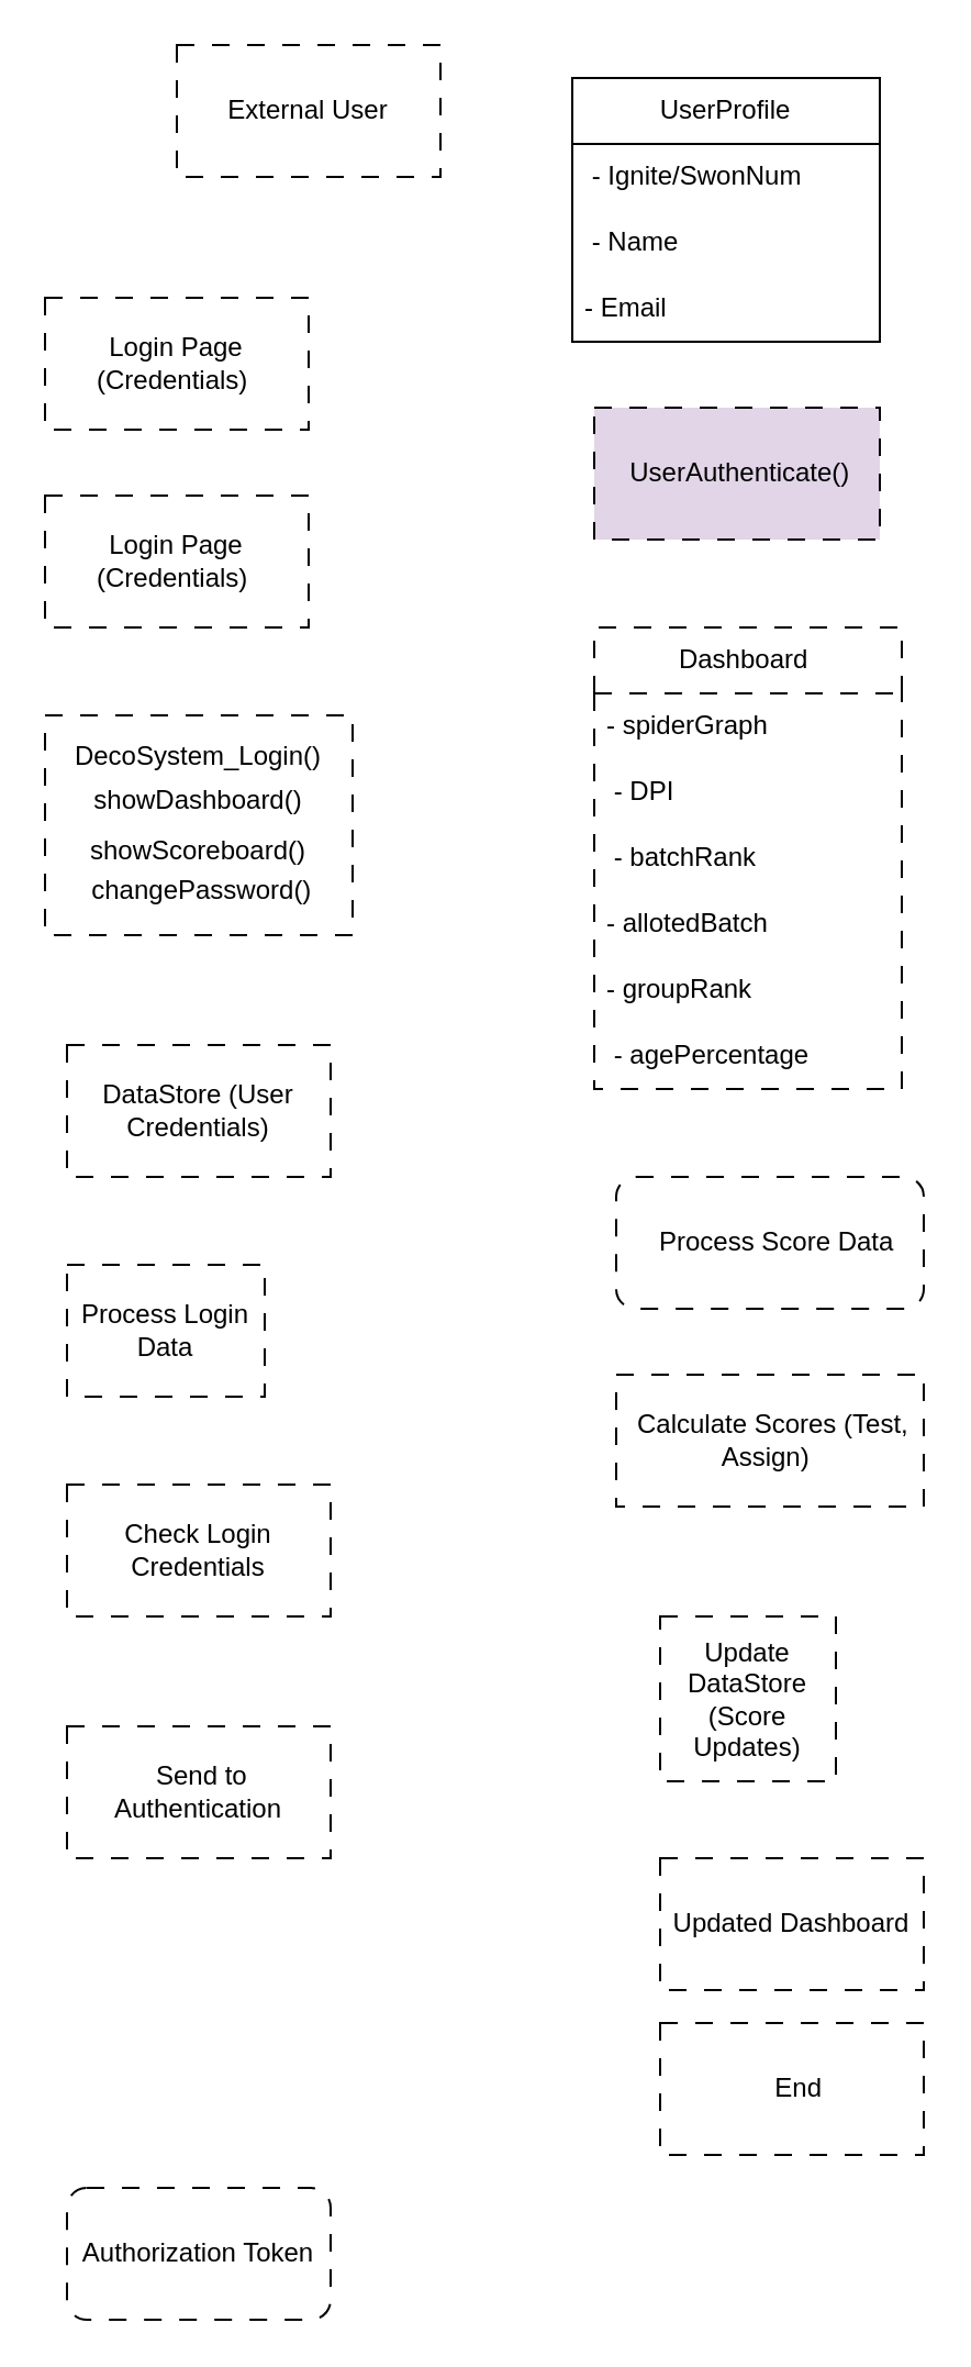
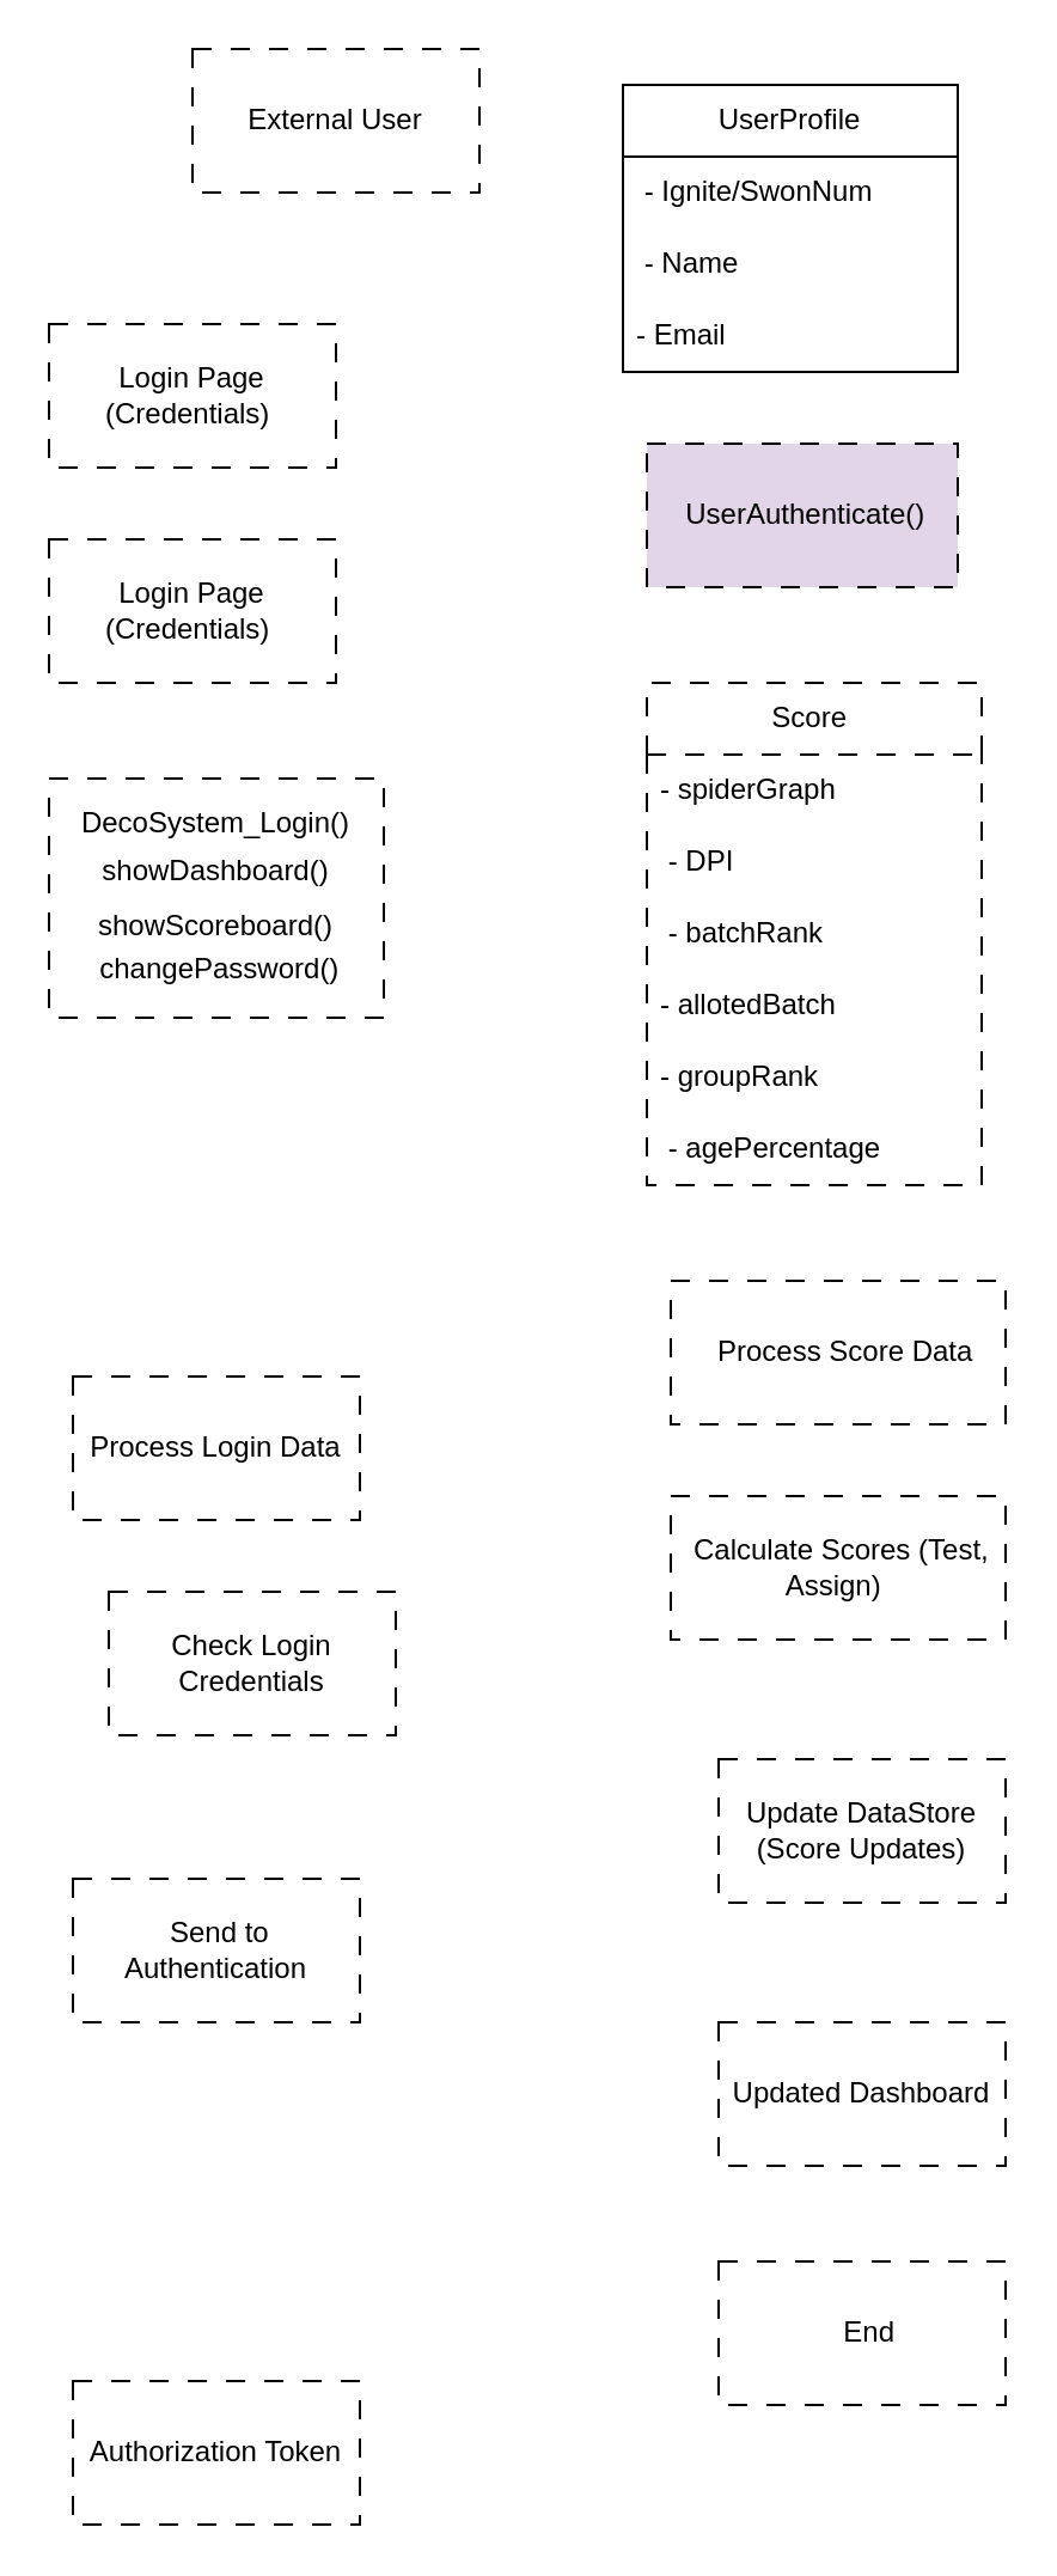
  <mxCell id="0" />
  <mxCell id="1" parent="0" />
  <mxCell id="2" value="External User" style="rounded=0;whiteSpace=wrap;html=1;dashed=1;dashPattern=8 8;" vertex="1" parent="1"><mxGeometry x="80" y="20" width="120" height="60" as="geometry" /></mxCell>
  <mxCell id="3" value="Login Page (Credentials)&amp;nbsp; " style="rounded=0;whiteSpace=wrap;html=1;dashed=1;dashPattern=8 8;" vertex="1" parent="1"><mxGeometry x="20" y="135" width="120" height="60" as="geometry" /></mxCell>
  <mxCell id="4" value="Login Page (Credentials)&amp;nbsp; " style="rounded=0;whiteSpace=wrap;html=1;dashed=1;dashPattern=8 8;" vertex="1" parent="1"><mxGeometry x="20" y="225" width="120" height="60" as="geometry" /></mxCell>
  <mxCell id="5" value="&lt;div&gt;DecoSystem_Login()&lt;/div&gt;&lt;div style=&quot;line-height: 210%;&quot;&gt;showDashboard()&lt;br&gt;&lt;/div&gt;&lt;div style=&quot;line-height: 180%;&quot;&gt;showScoreboard()&lt;/div&gt;&lt;div style=&quot;line-height: 130%;&quot;&gt;&amp;nbsp;changePassword()&lt;br&gt;&lt;/div&gt;" style="rounded=0;whiteSpace=wrap;html=1;dashed=1;dashPattern=8 8;" vertex="1" parent="1"><mxGeometry x="20" y="325" width="140" height="100" as="geometry" /></mxCell>
- <mxCell id="6" value="DataStore (User Credentials)" style="rounded=0;whiteSpace=wrap;html=1;dashed=1;dashPattern=8 8;" vertex="1" parent="1"><mxGeometry x="30" y="475" width="120" height="60" as="geometry" /></mxCell>
- <mxCell id="7" value="Process Login Data" style="rounded=0;whiteSpace=wrap;html=1;dashed=1;dashPattern=8 8;" vertex="1" parent="1"><mxGeometry x="30" y="575" width="90" height="60" as="geometry" /></mxCell>
- <mxCell id="8" value="Check Login Credentials " style="rounded=0;whiteSpace=wrap;html=1;dashed=1;dashPattern=8 8;" vertex="1" parent="1"><mxGeometry x="30" y="675" width="120" height="60" as="geometry" /></mxCell>
+ <mxCell id="7" value="Process Login Data" style="rounded=0;whiteSpace=wrap;html=1;dashed=1;dashPattern=8 8;" vertex="1" parent="1"><mxGeometry x="30" y="575" width="120" height="60" as="geometry" /></mxCell>
+ <mxCell id="8" value="Check Login Credentials " style="rounded=0;whiteSpace=wrap;html=1;dashed=1;dashPattern=8 8;" vertex="1" parent="1"><mxGeometry x="45" y="665" width="120" height="60" as="geometry" /></mxCell>
  <mxCell id="9" value="&amp;nbsp;Send to Authentication " style="rounded=0;whiteSpace=wrap;html=1;dashed=1;dashPattern=8 8;" vertex="1" parent="1"><mxGeometry x="30" y="785" width="120" height="60" as="geometry" /></mxCell>
- <mxCell id="10" value="Authorization Token" style="whiteSpace=wrap;html=1;dashed=1;dashPattern=8 8;rounded=1;" vertex="1" parent="1"><mxGeometry x="30" y="995" width="120" height="60" as="geometry" /></mxCell>
+ <mxCell id="10" value="Authorization Token" style="rounded=0;whiteSpace=wrap;html=1;dashed=1;dashPattern=8 8;" vertex="1" parent="1"><mxGeometry x="30" y="995" width="120" height="60" as="geometry" /></mxCell>
  <mxCell id="11" value="UserProfile " style="swimlane;fontStyle=0;childLayout=stackLayout;horizontal=1;startSize=30;horizontalStack=0;resizeParent=1;resizeParentMax=0;resizeLast=0;collapsible=1;marginBottom=0;whiteSpace=wrap;html=1;" vertex="1" parent="1"><mxGeometry x="260" y="35" width="140" height="120" as="geometry" /></mxCell>
  <mxCell id="12" value="&amp;nbsp;- Ignite/SwonNum " style="text;strokeColor=none;fillColor=none;align=left;verticalAlign=middle;spacingLeft=4;spacingRight=4;overflow=hidden;points=[[0,0.5],[1,0.5]];portConstraint=eastwest;rotatable=0;whiteSpace=wrap;html=1;" vertex="1" parent="11"><mxGeometry y="30" width="140" height="30" as="geometry" /></mxCell>
  <mxCell id="13" value="&amp;nbsp;- Name&amp;nbsp; " style="text;strokeColor=none;fillColor=none;align=left;verticalAlign=middle;spacingLeft=4;spacingRight=4;overflow=hidden;points=[[0,0.5],[1,0.5]];portConstraint=eastwest;rotatable=0;whiteSpace=wrap;html=1;" vertex="1" parent="11"><mxGeometry y="60" width="140" height="30" as="geometry" /></mxCell>
  <mxCell id="14" value="- Email&amp;nbsp; " style="text;strokeColor=none;fillColor=none;align=left;verticalAlign=middle;spacingLeft=4;spacingRight=4;overflow=hidden;points=[[0,0.5],[1,0.5]];portConstraint=eastwest;rotatable=0;whiteSpace=wrap;html=1;" vertex="1" parent="11"><mxGeometry y="90" width="140" height="30" as="geometry" /></mxCell>
  <mxCell id="15" value="&amp;nbsp;UserAuthenticate()" style="rounded=0;whiteSpace=wrap;html=1;dashed=1;dashPattern=8 8;fillColor=#e1d5e7;" vertex="1" parent="1"><mxGeometry x="270" y="185" width="130" height="60" as="geometry" /></mxCell>
- <mxCell id="16" value="Dashboard&amp;nbsp; " style="swimlane;fontStyle=0;childLayout=stackLayout;horizontal=1;startSize=30;horizontalStack=0;resizeParent=1;resizeParentMax=0;resizeLast=0;collapsible=1;marginBottom=0;whiteSpace=wrap;html=1;dashed=1;dashPattern=8 8;" vertex="1" parent="1"><mxGeometry x="270" y="285" width="140" height="210" as="geometry" /></mxCell>
+ <mxCell id="16" value="Score&amp;nbsp; " style="swimlane;fontStyle=0;childLayout=stackLayout;horizontal=1;startSize=30;horizontalStack=0;resizeParent=1;resizeParentMax=0;resizeLast=0;collapsible=1;marginBottom=0;whiteSpace=wrap;html=1;dashed=1;dashPattern=8 8;" vertex="1" parent="1"><mxGeometry x="270" y="285" width="140" height="210" as="geometry" /></mxCell>
  <mxCell id="17" value="- spiderGraph" style="text;strokeColor=none;fillColor=none;align=left;verticalAlign=middle;spacingLeft=4;spacingRight=4;overflow=hidden;points=[[0,0.5],[1,0.5]];portConstraint=eastwest;rotatable=0;whiteSpace=wrap;html=1;" vertex="1" parent="16"><mxGeometry y="30" width="140" height="30" as="geometry" /></mxCell>
  <mxCell id="18" value="&amp;nbsp;- DPI&amp;nbsp;&amp;nbsp;&amp;nbsp; " style="text;strokeColor=none;fillColor=none;align=left;verticalAlign=middle;spacingLeft=4;spacingRight=4;overflow=hidden;points=[[0,0.5],[1,0.5]];portConstraint=eastwest;rotatable=0;whiteSpace=wrap;html=1;" vertex="1" parent="16"><mxGeometry y="60" width="140" height="30" as="geometry" /></mxCell>
  <mxCell id="19" value="&amp;nbsp;- batchRank&amp;nbsp; " style="text;strokeColor=none;fillColor=none;align=left;verticalAlign=middle;spacingLeft=4;spacingRight=4;overflow=hidden;points=[[0,0.5],[1,0.5]];portConstraint=eastwest;rotatable=0;whiteSpace=wrap;html=1;" vertex="1" parent="16"><mxGeometry y="90" width="140" height="30" as="geometry" /></mxCell>
  <mxCell id="20" value="- allotedBatch " style="text;strokeColor=none;fillColor=none;align=left;verticalAlign=middle;spacingLeft=4;spacingRight=4;overflow=hidden;points=[[0,0.5],[1,0.5]];portConstraint=eastwest;rotatable=0;whiteSpace=wrap;html=1;" vertex="1" parent="16"><mxGeometry y="120" width="140" height="30" as="geometry" /></mxCell>
  <mxCell id="21" value="- groupRank" style="text;strokeColor=none;fillColor=none;align=left;verticalAlign=middle;spacingLeft=4;spacingRight=4;overflow=hidden;points=[[0,0.5],[1,0.5]];portConstraint=eastwest;rotatable=0;whiteSpace=wrap;html=1;" vertex="1" parent="16"><mxGeometry y="150" width="140" height="30" as="geometry" /></mxCell>
  <mxCell id="22" value="&amp;nbsp;- agePercentage&amp;nbsp; " style="text;strokeColor=none;fillColor=none;align=left;verticalAlign=middle;spacingLeft=4;spacingRight=4;overflow=hidden;points=[[0,0.5],[1,0.5]];portConstraint=eastwest;rotatable=0;whiteSpace=wrap;html=1;" vertex="1" parent="16"><mxGeometry y="180" width="140" height="30" as="geometry" /></mxCell>
- <mxCell id="23" value="&amp;nbsp; Process Score Data " style="whiteSpace=wrap;html=1;dashed=1;dashPattern=8 8;rounded=1;" vertex="1" parent="1"><mxGeometry x="280" y="535" width="140" height="60" as="geometry" /></mxCell>
+ <mxCell id="23" value="&amp;nbsp; Process Score Data " style="rounded=0;whiteSpace=wrap;html=1;dashed=1;dashPattern=8 8;" vertex="1" parent="1"><mxGeometry x="280" y="535" width="140" height="60" as="geometry" /></mxCell>
  <mxCell id="24" value="&amp;nbsp;Calculate Scores (Test, Assign)&amp;nbsp; " style="rounded=0;whiteSpace=wrap;html=1;dashed=1;dashPattern=8 8;" vertex="1" parent="1"><mxGeometry x="280" y="625" width="140" height="60" as="geometry" /></mxCell>
- <mxCell id="25" value="Update DataStore (Score Updates)" style="rounded=0;whiteSpace=wrap;html=1;dashed=1;dashPattern=8 8;" vertex="1" parent="1"><mxGeometry x="300" y="735" width="80" height="75" as="geometry" /></mxCell>
+ <mxCell id="25" value="Update DataStore (Score Updates)" style="rounded=0;whiteSpace=wrap;html=1;dashed=1;dashPattern=8 8;" vertex="1" parent="1"><mxGeometry x="300" y="735" width="120" height="60" as="geometry" /></mxCell>
  <mxCell id="26" value="&amp;nbsp;Updated Dashboard&amp;nbsp; " style="rounded=0;whiteSpace=wrap;html=1;dashed=1;dashPattern=8 8;" vertex="1" parent="1"><mxGeometry x="300" y="845" width="120" height="60" as="geometry" /></mxCell>
- <mxCell id="27" value="&amp;nbsp;&amp;nbsp;&amp;nbsp;&amp;nbsp;&amp;nbsp; End&amp;nbsp;&amp;nbsp;&amp;nbsp;&amp;nbsp; " style="rounded=0;whiteSpace=wrap;html=1;dashed=1;dashPattern=8 8;" vertex="1" parent="1"><mxGeometry x="300" y="920" width="120" height="60" as="geometry" /></mxCell>
+ <mxCell id="27" value="&amp;nbsp;&amp;nbsp;&amp;nbsp;&amp;nbsp;&amp;nbsp; End&amp;nbsp;&amp;nbsp;&amp;nbsp;&amp;nbsp; " style="rounded=0;whiteSpace=wrap;html=1;dashed=1;dashPattern=8 8;" vertex="1" parent="1"><mxGeometry x="300" y="945" width="120" height="60" as="geometry" /></mxCell>
